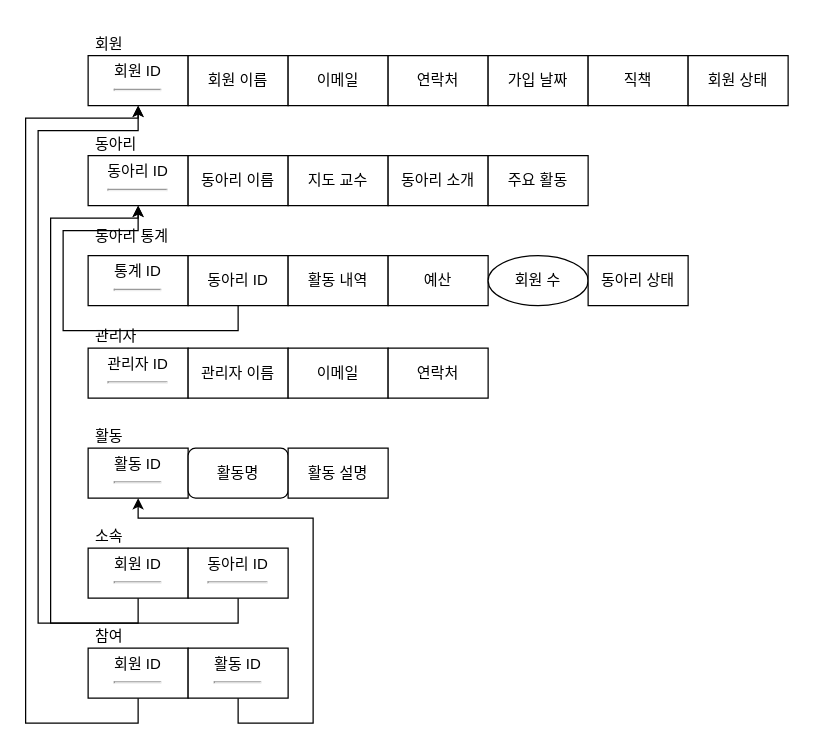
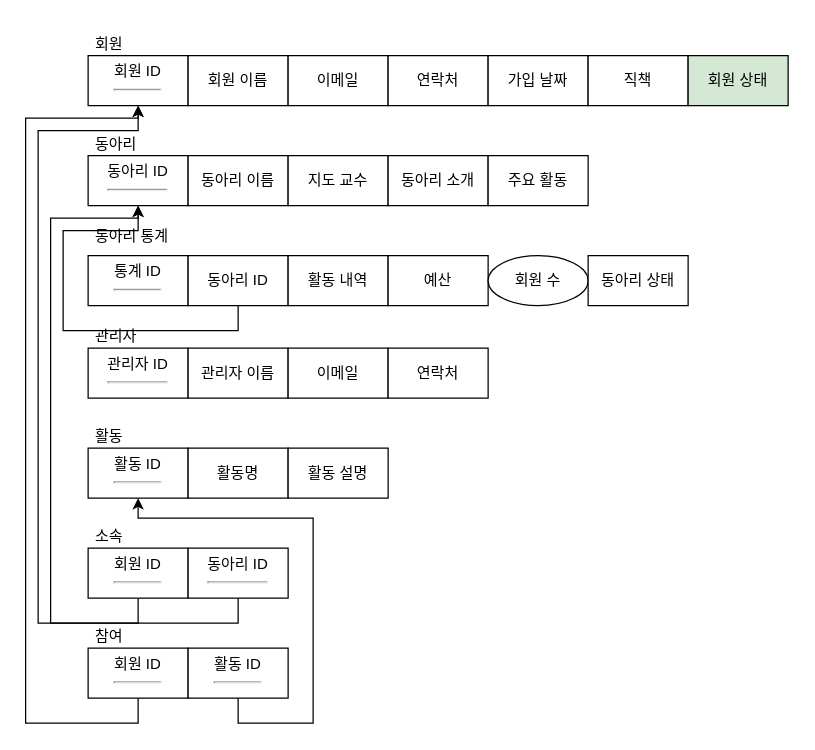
  <mxCell id="0" />
  <mxCell id="1" parent="0" />
  <mxCell id="2" value="회원 ID&lt;hr&gt;" style="whiteSpace=wrap;html=1;align=center;" vertex="1" parent="1"><mxGeometry x="70" y="44" width="80" height="40" as="geometry" /></mxCell>
  <mxCell id="3" value="회원 이름" style="whiteSpace=wrap;html=1;align=center;" vertex="1" parent="1"><mxGeometry x="150" y="44" width="80" height="40" as="geometry" /></mxCell>
  <mxCell id="4" value="이메일" style="whiteSpace=wrap;html=1;align=center;" vertex="1" parent="1"><mxGeometry x="230" y="44" width="80" height="40" as="geometry" /></mxCell>
  <mxCell id="5" value="연락처" style="whiteSpace=wrap;html=1;align=center;" vertex="1" parent="1"><mxGeometry x="310" y="44" width="80" height="40" as="geometry" /></mxCell>
  <mxCell id="6" value="가입 날짜" style="whiteSpace=wrap;html=1;align=center;" vertex="1" parent="1"><mxGeometry x="390" y="44" width="80" height="40" as="geometry" /></mxCell>
  <mxCell id="7" value="직책" style="whiteSpace=wrap;html=1;align=center;" vertex="1" parent="1"><mxGeometry x="470" y="44" width="80" height="40" as="geometry" /></mxCell>
- <mxCell id="8" value="회원 상태" style="whiteSpace=wrap;html=1;align=center;" vertex="1" parent="1"><mxGeometry x="550" y="44" width="80" height="40" as="geometry" /></mxCell>
+ <mxCell id="8" value="회원 상태" style="whiteSpace=wrap;html=1;align=center;fillColor=#d5e8d4;" vertex="1" parent="1"><mxGeometry x="550" y="44" width="80" height="40" as="geometry" /></mxCell>
  <mxCell id="9" value="동아리 ID&lt;hr&gt;" style="whiteSpace=wrap;html=1;align=center;" vertex="1" parent="1"><mxGeometry x="70" y="124" width="80" height="40" as="geometry" /></mxCell>
  <mxCell id="10" value="동아리 이름" style="whiteSpace=wrap;html=1;align=center;" vertex="1" parent="1"><mxGeometry x="150" y="124" width="80" height="40" as="geometry" /></mxCell>
  <mxCell id="11" value="지도 교수" style="whiteSpace=wrap;html=1;align=center;" vertex="1" parent="1"><mxGeometry x="230" y="124" width="80" height="40" as="geometry" /></mxCell>
  <mxCell id="12" value="동아리 소개" style="whiteSpace=wrap;html=1;align=center;" vertex="1" parent="1"><mxGeometry x="310" y="124" width="80" height="40" as="geometry" /></mxCell>
  <mxCell id="13" value="주요 활동" style="whiteSpace=wrap;html=1;align=center;" vertex="1" parent="1"><mxGeometry x="390" y="124" width="80" height="40" as="geometry" /></mxCell>
  <mxCell id="14" value="관리자 ID&lt;hr&gt;" style="whiteSpace=wrap;html=1;align=center;" vertex="1" parent="1"><mxGeometry x="70" y="278" width="80" height="40" as="geometry" /></mxCell>
  <mxCell id="15" value="관리자 이름" style="whiteSpace=wrap;html=1;align=center;" vertex="1" parent="1"><mxGeometry x="150" y="278" width="80" height="40" as="geometry" /></mxCell>
  <mxCell id="16" value="이메일" style="whiteSpace=wrap;html=1;align=center;" vertex="1" parent="1"><mxGeometry x="230" y="278" width="80" height="40" as="geometry" /></mxCell>
  <mxCell id="17" value="연락처" style="whiteSpace=wrap;html=1;align=center;" vertex="1" parent="1"><mxGeometry x="310" y="278" width="80" height="40" as="geometry" /></mxCell>
  <mxCell id="18" value="활동 ID&lt;hr&gt;" style="whiteSpace=wrap;html=1;align=center;" vertex="1" parent="1"><mxGeometry x="70" y="358" width="80" height="40" as="geometry" /></mxCell>
- <mxCell id="19" value="활동명" style="whiteSpace=wrap;html=1;align=center;rounded=1;" vertex="1" parent="1"><mxGeometry x="150" y="358" width="80" height="40" as="geometry" /></mxCell>
+ <mxCell id="19" value="활동명" style="whiteSpace=wrap;html=1;align=center;" vertex="1" parent="1"><mxGeometry x="150" y="358" width="80" height="40" as="geometry" /></mxCell>
  <mxCell id="20" value="활동 설명" style="whiteSpace=wrap;html=1;align=center;" vertex="1" parent="1"><mxGeometry x="230" y="358" width="80" height="40" as="geometry" /></mxCell>
  <mxCell id="21" style="edgeStyle=orthogonalEdgeStyle;rounded=0;orthogonalLoop=1;jettySize=auto;html=1;exitX=0.5;exitY=1;exitDx=0;exitDy=0;entryX=0.5;entryY=1;entryDx=0;entryDy=0;" edge="1" parent="1" source="22" target="2"><mxGeometry relative="1" as="geometry"><Array as="points"><mxPoint x="110" y="498" /><mxPoint y="498" x="30" /><mxPoint y="104" x="30" /><mxPoint x="110" y="104" /></Array></mxGeometry></mxCell>
  <mxCell id="22" value="회원 ID&lt;hr&gt;" style="whiteSpace=wrap;html=1;align=center;" vertex="1" parent="1"><mxGeometry x="70" y="438" width="80" height="40" as="geometry" /></mxCell>
  <mxCell id="23" style="edgeStyle=orthogonalEdgeStyle;rounded=0;orthogonalLoop=1;jettySize=auto;html=1;exitX=0.5;exitY=1;exitDx=0;exitDy=0;entryX=0.5;entryY=1;entryDx=0;entryDy=0;" edge="1" parent="1" source="24" target="9"><mxGeometry relative="1" as="geometry"><Array as="points"><mxPoint x="190" y="498" /><mxPoint x="40" y="498" /><mxPoint x="40" y="174" /><mxPoint x="110" y="174" /></Array></mxGeometry></mxCell>
  <mxCell id="24" value="동아리 ID&lt;hr&gt;" style="whiteSpace=wrap;html=1;align=center;" vertex="1" parent="1"><mxGeometry x="150" y="438" width="80" height="40" as="geometry" /></mxCell>
  <mxCell id="25" style="edgeStyle=orthogonalEdgeStyle;rounded=0;orthogonalLoop=1;jettySize=auto;html=1;exitX=0.5;exitY=1;exitDx=0;exitDy=0;entryX=0.5;entryY=1;entryDx=0;entryDy=0;" edge="1" parent="1" source="26" target="2"><mxGeometry relative="1" as="geometry"><Array as="points"><mxPoint x="110" y="578" /><mxPoint x="20" y="578" /><mxPoint x="20" y="94" /><mxPoint x="110" y="94" /></Array></mxGeometry></mxCell>
  <mxCell id="26" value="회원 ID&lt;hr&gt;" style="whiteSpace=wrap;html=1;align=center;" vertex="1" parent="1"><mxGeometry x="70" y="518" width="80" height="40" as="geometry" /></mxCell>
  <mxCell id="27" style="edgeStyle=orthogonalEdgeStyle;rounded=0;orthogonalLoop=1;jettySize=auto;html=1;exitX=0.5;exitY=1;exitDx=0;exitDy=0;entryX=0.5;entryY=1;entryDx=0;entryDy=0;" edge="1" parent="1" source="28" target="18"><mxGeometry relative="1" as="geometry"><Array as="points"><mxPoint x="190" y="578" /><mxPoint x="250" y="578" /><mxPoint x="250" y="414" /><mxPoint x="110" y="414" /></Array></mxGeometry></mxCell>
  <mxCell id="28" value="활동 ID&lt;hr&gt;" style="whiteSpace=wrap;html=1;align=center;" vertex="1" parent="1"><mxGeometry x="150" y="518" width="80" height="40" as="geometry" /></mxCell>
  <mxCell id="29" value="회원" style="text;strokeColor=none;fillColor=none;align=left;verticalAlign=middle;spacingLeft=4;spacingRight=4;overflow=hidden;points=[[0,0.5],[1,0.5]];portConstraint=eastwest;rotatable=0;whiteSpace=wrap;html=1;" vertex="1" parent="1"><mxGeometry x="70" y="20" width="80" height="30" as="geometry" /></mxCell>
  <mxCell id="30" value="동아리" style="text;strokeColor=none;fillColor=none;align=left;verticalAlign=middle;spacingLeft=4;spacingRight=4;overflow=hidden;points=[[0,0.5],[1,0.5]];portConstraint=eastwest;rotatable=0;whiteSpace=wrap;html=1;" vertex="1" parent="1"><mxGeometry x="70" y="100" width="80" height="30" as="geometry" /></mxCell>
  <mxCell id="31" value="활동" style="text;strokeColor=none;fillColor=none;align=left;verticalAlign=middle;spacingLeft=4;spacingRight=4;overflow=hidden;points=[[0,0.5],[1,0.5]];portConstraint=eastwest;rotatable=0;whiteSpace=wrap;html=1;" vertex="1" parent="1"><mxGeometry x="70" y="334" width="80" height="30" as="geometry" /></mxCell>
  <mxCell id="32" value="관리자" style="text;strokeColor=none;fillColor=none;align=left;verticalAlign=middle;spacingLeft=4;spacingRight=4;overflow=hidden;points=[[0,0.5],[1,0.5]];portConstraint=eastwest;rotatable=0;whiteSpace=wrap;html=1;" vertex="1" parent="1"><mxGeometry x="70" y="254" width="80" height="30" as="geometry" /></mxCell>
  <mxCell id="33" value="소속" style="text;strokeColor=none;fillColor=none;align=left;verticalAlign=middle;spacingLeft=4;spacingRight=4;overflow=hidden;points=[[0,0.5],[1,0.5]];portConstraint=eastwest;rotatable=0;whiteSpace=wrap;html=1;" vertex="1" parent="1"><mxGeometry x="70" y="414" width="80" height="30" as="geometry" /></mxCell>
  <mxCell id="34" value="참여" style="text;strokeColor=none;fillColor=none;align=left;verticalAlign=middle;spacingLeft=4;spacingRight=4;overflow=hidden;points=[[0,0.5],[1,0.5]];portConstraint=eastwest;rotatable=0;whiteSpace=wrap;html=1;" vertex="1" parent="1"><mxGeometry x="70" y="494" width="80" height="30" as="geometry" /></mxCell>
  <mxCell id="35" value="통계 ID&lt;hr&gt;" style="whiteSpace=wrap;html=1;align=center;" vertex="1" parent="1"><mxGeometry x="70" y="204" width="80" height="40" as="geometry" /></mxCell>
  <mxCell id="36" style="edgeStyle=orthogonalEdgeStyle;rounded=0;orthogonalLoop=1;jettySize=auto;html=1;exitX=0.5;exitY=1;exitDx=0;exitDy=0;entryX=0.5;entryY=1;entryDx=0;entryDy=0;" edge="1" parent="1" source="37" target="9"><mxGeometry relative="1" as="geometry"><Array as="points"><mxPoint x="190" y="264" /><mxPoint x="50" y="264" /><mxPoint x="50" y="184" /><mxPoint x="110" y="184" /></Array></mxGeometry></mxCell>
  <mxCell id="37" value="동아리 ID" style="whiteSpace=wrap;html=1;align=center;" vertex="1" parent="1"><mxGeometry x="150" y="204" width="80" height="40" as="geometry" /></mxCell>
  <mxCell id="38" value="활동 내역" style="whiteSpace=wrap;html=1;align=center;" vertex="1" parent="1"><mxGeometry x="230" y="204" width="80" height="40" as="geometry" /></mxCell>
  <mxCell id="39" value="예산" style="whiteSpace=wrap;html=1;align=center;" vertex="1" parent="1"><mxGeometry x="310" y="204" width="80" height="40" as="geometry" /></mxCell>
  <mxCell id="40" value="회원 수" style="ellipse;whiteSpace=wrap;html=1;align=center;" vertex="1" parent="1"><mxGeometry x="390" y="204" width="80" height="40" as="geometry" /></mxCell>
  <mxCell id="41" value="동아리 상태" style="whiteSpace=wrap;html=1;align=center;" vertex="1" parent="1"><mxGeometry x="470" y="204" width="80" height="40" as="geometry" /></mxCell>
  <mxCell id="42" value="동아리 통계" style="text;strokeColor=none;fillColor=none;align=left;verticalAlign=middle;spacingLeft=4;spacingRight=4;overflow=hidden;points=[[0,0.5],[1,0.5]];portConstraint=eastwest;rotatable=0;whiteSpace=wrap;html=1;" vertex="1" parent="1"><mxGeometry x="70" y="174" width="80" height="30" as="geometry" /></mxCell>
